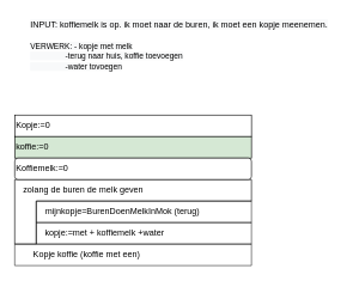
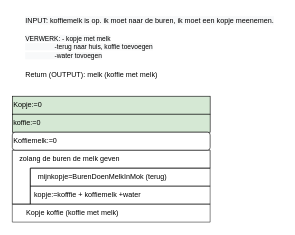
  <mxCell id="0" />
  <mxCell id="1" parent="0" />
  <mxCell id="2" value="&lt;span style=&quot;color: rgb(0 , 0 , 0) ; font-family: &amp;#34;helvetica&amp;#34; ; font-size: 12px ; font-style: normal ; font-weight: 400 ; letter-spacing: normal ; text-align: center ; text-indent: 0px ; text-transform: none ; word-spacing: 0px ; background-color: rgb(248 , 249 , 250) ; display: inline ; float: none&quot;&gt;INPUT: koffiemelk is op. ik moet naar de buren, ik moet een kopje meenemen.&lt;/span&gt;" style="text;whiteSpace=wrap;html=1;" vertex="1" parent="1"><mxGeometry x="40" y="20" width="430" height="30" as="geometry" /></mxCell>
  <mxCell id="3" value="&lt;span style=&quot;color: rgb(0 , 0 , 0) ; font-family: &amp;#34;helvetica&amp;#34; ; font-size: 11px ; font-style: normal ; font-weight: 400 ; letter-spacing: normal ; text-align: center ; text-indent: 0px ; text-transform: none ; word-spacing: 0px ; background-color: rgb(248 , 249 , 250) ; display: inline ; float: none&quot;&gt;VERWERK: - kopje met melk&lt;/span&gt;&lt;br style=&quot;color: rgb(0 , 0 , 0) ; font-family: &amp;#34;helvetica&amp;#34; ; font-size: 11px ; font-style: normal ; font-weight: 400 ; letter-spacing: normal ; text-align: center ; text-indent: 0px ; text-transform: none ; word-spacing: 0px ; background-color: rgb(248 , 249 , 250)&quot;&gt;&lt;span style=&quot;color: rgb(0 , 0 , 0) ; font-family: &amp;#34;helvetica&amp;#34; ; font-size: 11px ; font-style: normal ; font-weight: 400 ; letter-spacing: normal ; text-align: center ; text-indent: 0px ; text-transform: none ; word-spacing: 0px ; background-color: rgb(248 , 249 , 250) ; display: inline ; float: none&quot;&gt;&lt;span style=&quot;white-space: pre&quot;&gt;&#09;&lt;/span&gt;&lt;span style=&quot;white-space: pre&quot;&gt;&#09;&lt;/span&gt;-terug naar huis, koffie toevoegen&lt;br&gt;&lt;span style=&quot;white-space: pre&quot;&gt;&#09;&lt;/span&gt;&lt;span style=&quot;white-space: pre&quot;&gt;&#09;&lt;/span&gt;-water tovoegen&lt;br&gt;&lt;/span&gt;" style="text;whiteSpace=wrap;html=1;" vertex="1" parent="1"><mxGeometry x="40" y="50" width="310" height="50" as="geometry" /></mxCell>
+ <mxCell id="4" value="Return (OUTPUT): melk (koffie met melk)" style="text;whiteSpace=wrap;html=1;" vertex="1" parent="1"><mxGeometry x="40" y="110" width="250" height="30" as="geometry" /></mxCell>
  <mxCell id="5" value="" style="group" vertex="1" connectable="0" parent="1"><mxGeometry x="20" y="160" width="360" height="210" as="geometry" /></mxCell>
- <mxCell id="6" value="Kopje:=0" style="rounded=0;whiteSpace=wrap;html=1;align=left;" vertex="1" parent="5"><mxGeometry width="330" height="30" as="geometry" /></mxCell>
+ <mxCell id="6" value="Kopje:=0" style="rounded=0;whiteSpace=wrap;html=1;align=left;fillColor=#d5e8d4;" vertex="1" parent="5"><mxGeometry width="330" height="30" as="geometry" /></mxCell>
  <mxCell id="7" value="" style="shape=corner;whiteSpace=wrap;html=1;dx=30;dy=30;" vertex="1" parent="5"><mxGeometry y="90" width="330" height="90" as="geometry" /></mxCell>
  <mxCell id="8" value="koffie:=0" style="rounded=0;whiteSpace=wrap;html=1;align=left;fillColor=#d5e8d4;" vertex="1" parent="5"><mxGeometry y="30" width="330" height="30" as="geometry" /></mxCell>
  <mxCell id="9" value="Koffiemelk:=0" style="whiteSpace=wrap;html=1;align=left;rounded=1;" vertex="1" parent="5"><mxGeometry y="60" width="330" height="30" as="geometry" /></mxCell>
  <mxCell id="10" value="" style="verticalLabelPosition=bottom;verticalAlign=top;html=1;shape=mxgraph.basic.rect;fillColor2=none;strokeWidth=1;size=20;indent=5;fillColor=none;opacity=80;" vertex="1" parent="5"><mxGeometry x="30" y="120" width="300" height="30" as="geometry" /></mxCell>
  <mxCell id="11" value="" style="verticalLabelPosition=bottom;verticalAlign=top;html=1;shape=mxgraph.basic.rect;fillColor2=none;strokeWidth=1;size=20;indent=5;fillColor=none;opacity=80;" vertex="1" parent="5"><mxGeometry x="30" y="150" width="300" height="30" as="geometry" /></mxCell>
  <mxCell id="12" value="" style="verticalLabelPosition=bottom;verticalAlign=top;html=1;shape=mxgraph.basic.rect;fillColor2=none;strokeWidth=1;size=20;indent=5;fillColor=none;opacity=80;" vertex="1" parent="5"><mxGeometry y="180" width="330" height="30" as="geometry" /></mxCell>
  <mxCell id="13" value="zolang de buren de melk geven" style="text;html=1;resizable=0;autosize=1;align=left;verticalAlign=middle;points=[];fillColor=none;strokeColor=none;rounded=0;" vertex="1" parent="5"><mxGeometry x="10" y="95" width="180" height="20" as="geometry" /></mxCell>
- <mxCell id="14" value="kopje:=met + koffiemelk +water" style="text;html=1;resizable=0;autosize=1;align=center;verticalAlign=middle;points=[];fillColor=none;strokeColor=none;rounded=0;" vertex="1" parent="5"><mxGeometry x="30" y="155" width="190" height="20" as="geometry" /></mxCell>
+ <mxCell id="14" value="kopje:=kofffie + koffiemelk +water" style="text;html=1;resizable=0;autosize=1;align=center;verticalAlign=middle;points=[];fillColor=none;strokeColor=none;rounded=0;" vertex="1" parent="5"><mxGeometry x="30" y="155" width="190" height="20" as="geometry" /></mxCell>
  <mxCell id="15" value="mijnkopje=BurenDoenMelkInMok (terug)" style="text;html=1;resizable=0;autosize=1;align=center;verticalAlign=middle;points=[];fillColor=none;strokeColor=none;rounded=0;" vertex="1" parent="5"><mxGeometry x="25" y="125" width="250" height="20" as="geometry" /></mxCell>
- <mxCell id="16" value="Kopje koffie (koffie met een)" style="text;html=1;resizable=0;autosize=1;align=center;verticalAlign=middle;points=[];fillColor=none;strokeColor=none;rounded=0;" vertex="1" parent="5"><mxGeometry x="15" y="185" width="170" height="20" as="geometry" /></mxCell>
+ <mxCell id="16" value="Kopje koffie (koffie met melk)" style="text;html=1;resizable=0;autosize=1;align=center;verticalAlign=middle;points=[];fillColor=none;strokeColor=none;rounded=0;" vertex="1" parent="5"><mxGeometry x="15" y="185" width="170" height="20" as="geometry" /></mxCell>
